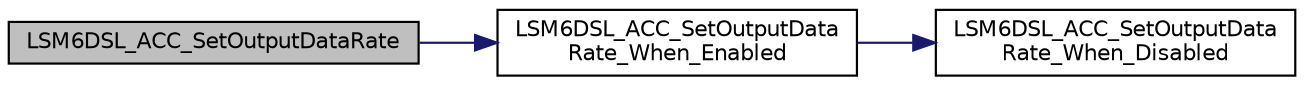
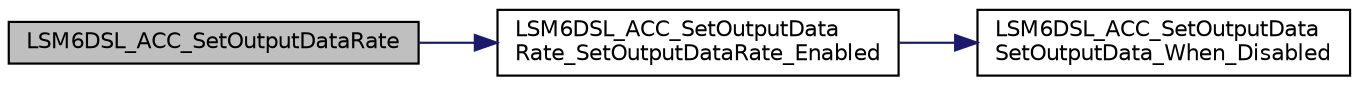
  digraph {
    fontname="DejaVu Sans"
    rankdir=LR
    node [color=black fillcolor=white fontname="DejaVu Sans" fontsize=10 shape=record style=filled]
    edge [color=midnightblue fontname="DejaVu Sans" fontsize=10 labelfontname=Helvetica labelfontsize=10 style=solid]
    n1 [fillcolor=grey75 fontcolor=black height=0.2 label=LSM6DSL_ACC_SetOutputDataRate width=0.4]
-   n2 [height=0.2 label="LSM6DSL_ACC_SetOutputData\lRate_When_Enabled" width=0.4]
-   n3 [height=0.2 label="LSM6DSL_ACC_SetOutputData\lRate_When_Disabled" width=0.4]
+   n2 [height=0.2 label="LSM6DSL_ACC_SetOutputData\lRate_SetOutputDataRate_Enabled" width=0.4]
+   n3 [height=0.2 label="LSM6DSL_ACC_SetOutputData\lSetOutputData_When_Disabled" width=0.4]
    n1 -> n2
    n2 -> n3
  }
